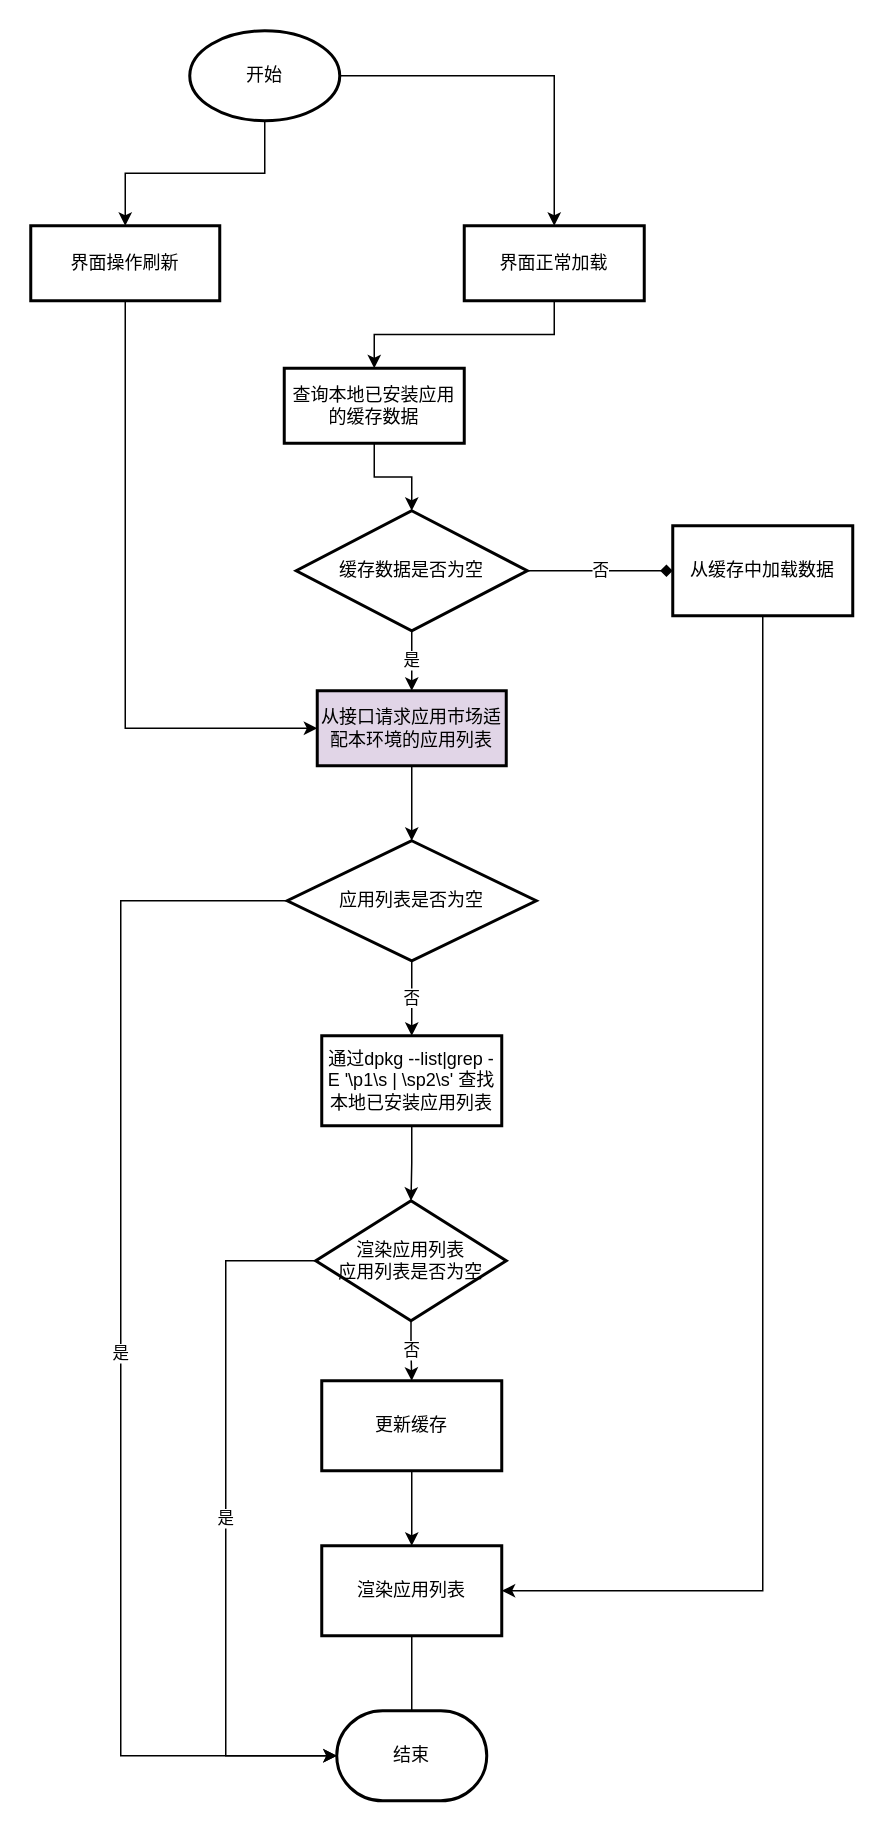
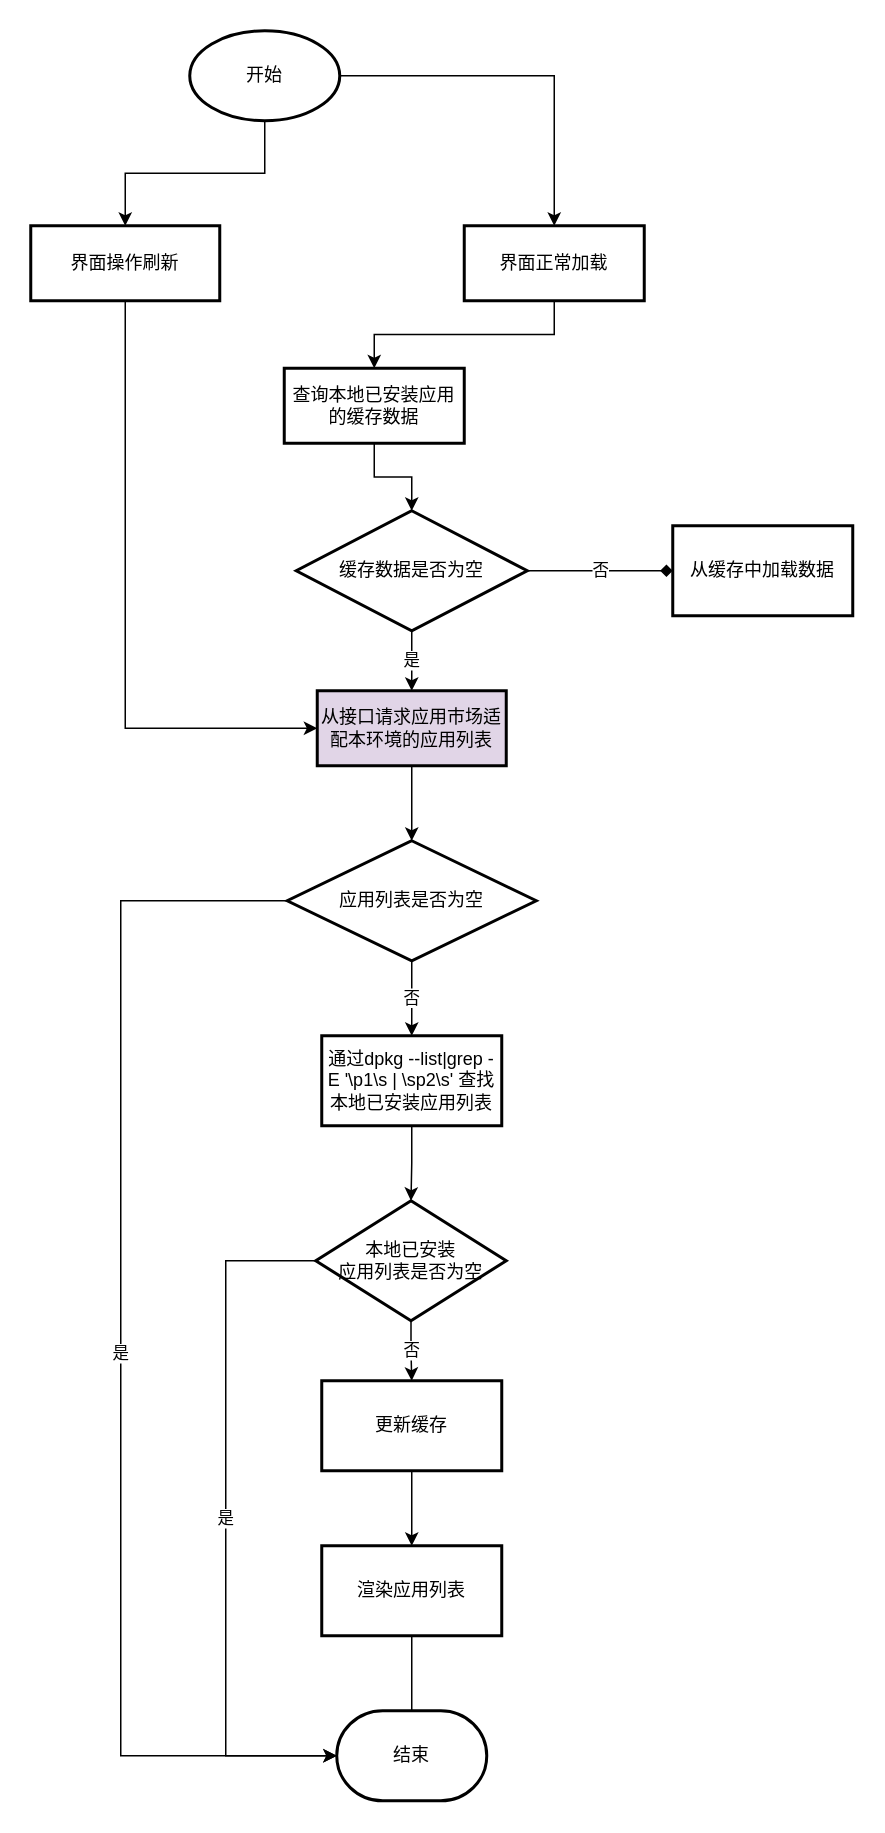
  <mxCell id="0" />
  <mxCell id="1" parent="0" />
  <mxCell id="2" value="" style="edgeStyle=orthogonalEdgeStyle;rounded=0;orthogonalLoop=1;jettySize=auto;html=1;" edge="1" parent="1" source="4" target="30"><mxGeometry relative="1" as="geometry" /></mxCell>
  <mxCell id="3" style="edgeStyle=orthogonalEdgeStyle;rounded=0;orthogonalLoop=1;jettySize=auto;html=1;entryX=0.5;entryY=0;entryDx=0;entryDy=0;" edge="1" parent="1" source="4" target="28"><mxGeometry relative="1" as="geometry" /></mxCell>
  <mxCell id="4" value="开始" style="strokeWidth=2;html=1;shape=mxgraph.flowchart.start_1;whiteSpace=wrap;" vertex="1" parent="1"><mxGeometry x="126" y="20" width="100" height="60" as="geometry" /></mxCell>
  <mxCell id="5" value="" style="edgeStyle=orthogonalEdgeStyle;rounded=0;orthogonalLoop=1;jettySize=auto;html=1;" edge="1" parent="1" source="6" target="9"><mxGeometry relative="1" as="geometry" /></mxCell>
  <mxCell id="6" value="查询本地已安装应用的缓存数据" style="whiteSpace=wrap;html=1;strokeWidth=2;" vertex="1" parent="1"><mxGeometry x="189" y="245" width="120" height="50" as="geometry" /></mxCell>
  <mxCell id="7" value="是" style="edgeStyle=orthogonalEdgeStyle;rounded=0;orthogonalLoop=1;jettySize=auto;html=1;" edge="1" parent="1" source="9" target="11"><mxGeometry relative="1" as="geometry" /></mxCell>
  <mxCell id="8" value="否" style="edgeStyle=orthogonalEdgeStyle;rounded=0;orthogonalLoop=1;jettySize=auto;html=1;endArrow=diamond;" edge="1" parent="1" source="9" target="25"><mxGeometry relative="1" as="geometry" /></mxCell>
  <mxCell id="9" value="缓存数据是否为空" style="rhombus;whiteSpace=wrap;html=1;strokeWidth=2;" vertex="1" parent="1"><mxGeometry x="197" y="340" width="154" height="80" as="geometry" /></mxCell>
  <mxCell id="10" value="" style="edgeStyle=orthogonalEdgeStyle;rounded=0;orthogonalLoop=1;jettySize=auto;html=1;" edge="1" parent="1" source="11" target="14"><mxGeometry relative="1" as="geometry" /></mxCell>
  <mxCell id="11" value="从接口请求应用市场适配本环境的应用列表" style="whiteSpace=wrap;html=1;strokeWidth=2;fillColor=#e1d5e7;" vertex="1" parent="1"><mxGeometry x="211" y="460" width="126" height="50" as="geometry" /></mxCell>
  <mxCell id="12" value="否" style="edgeStyle=orthogonalEdgeStyle;rounded=0;orthogonalLoop=1;jettySize=auto;html=1;" edge="1" parent="1" source="14" target="16"><mxGeometry relative="1" as="geometry" /></mxCell>
  <mxCell id="13" value="是" style="edgeStyle=orthogonalEdgeStyle;rounded=0;orthogonalLoop=1;jettySize=auto;html=1;entryX=0;entryY=0.5;entryDx=0;entryDy=0;entryPerimeter=0;" edge="1" parent="1" source="14" target="26"><mxGeometry relative="1" as="geometry"><mxPoint x="88" y="600" as="targetPoint" /><Array as="points"><mxPoint x="80" y="600" /><mxPoint x="80" y="1170" /></Array></mxGeometry></mxCell>
  <mxCell id="14" value="应用列表是否为空" style="rhombus;whiteSpace=wrap;html=1;strokeWidth=2;" vertex="1" parent="1"><mxGeometry x="191" y="560" width="166" height="80" as="geometry" /></mxCell>
  <mxCell id="15" value="" style="edgeStyle=orthogonalEdgeStyle;rounded=0;orthogonalLoop=1;jettySize=auto;html=1;" edge="1" parent="1" source="16" target="19"><mxGeometry relative="1" as="geometry" /></mxCell>
  <mxCell id="16" value="通过dpkg --list|grep -E '\p1\s | \sp2\s' 查找本地已安装应用列表" style="whiteSpace=wrap;html=1;strokeWidth=2;" vertex="1" parent="1"><mxGeometry x="214" y="690" width="120" height="60" as="geometry" /></mxCell>
  <mxCell id="17" value="否" style="edgeStyle=orthogonalEdgeStyle;rounded=0;orthogonalLoop=1;jettySize=auto;html=1;" edge="1" parent="1" source="19" target="21"><mxGeometry relative="1" as="geometry" /></mxCell>
  <mxCell id="18" value="是" style="edgeStyle=orthogonalEdgeStyle;rounded=0;orthogonalLoop=1;jettySize=auto;html=1;entryX=0;entryY=0.5;entryDx=0;entryDy=0;entryPerimeter=0;" edge="1" parent="1" source="19" target="26"><mxGeometry relative="1" as="geometry"><Array as="points"><mxPoint x="150" y="840" /><mxPoint x="150" y="1170" /></Array></mxGeometry></mxCell>
- <mxCell id="19" value="渲染应用列表&lt;br&gt;应用列表是否为空" style="rhombus;whiteSpace=wrap;html=1;strokeWidth=2;" vertex="1" parent="1"><mxGeometry x="210" y="800" width="127" height="80" as="geometry" /></mxCell>
+ <mxCell id="19" value="本地已安装&lt;br&gt;应用列表是否为空" style="rhombus;whiteSpace=wrap;html=1;strokeWidth=2;" vertex="1" parent="1"><mxGeometry x="210" y="800" width="127" height="80" as="geometry" /></mxCell>
  <mxCell id="20" value="" style="edgeStyle=orthogonalEdgeStyle;rounded=0;orthogonalLoop=1;jettySize=auto;html=1;" edge="1" parent="1" source="21" target="23"><mxGeometry relative="1" as="geometry" /></mxCell>
  <mxCell id="21" value="更新缓存" style="whiteSpace=wrap;html=1;strokeWidth=2;" vertex="1" parent="1"><mxGeometry x="214" y="920" width="120" height="60" as="geometry" /></mxCell>
  <mxCell id="22" style="edgeStyle=orthogonalEdgeStyle;rounded=0;orthogonalLoop=1;jettySize=auto;html=1;entryX=0.5;entryY=0.167;entryDx=0;entryDy=0;entryPerimeter=0;" edge="1" parent="1" source="23" target="26"><mxGeometry relative="1" as="geometry" /></mxCell>
  <mxCell id="23" value="渲染应用列表" style="whiteSpace=wrap;html=1;strokeWidth=2;" vertex="1" parent="1"><mxGeometry x="214" y="1030" width="120" height="60" as="geometry" /></mxCell>
- <mxCell id="24" style="edgeStyle=orthogonalEdgeStyle;rounded=0;orthogonalLoop=1;jettySize=auto;html=1;entryX=1;entryY=0.5;entryDx=0;entryDy=0;" edge="1" parent="1" source="25" target="23"><mxGeometry relative="1" as="geometry"><Array as="points"><mxPoint x="508" y="1060" /></Array></mxGeometry></mxCell>
  <mxCell id="25" value="从缓存中加载数据" style="whiteSpace=wrap;html=1;strokeWidth=2;" vertex="1" parent="1"><mxGeometry x="448" y="350" width="120" height="60" as="geometry" /></mxCell>
  <mxCell id="26" value="结束" style="strokeWidth=2;html=1;shape=mxgraph.flowchart.terminator;whiteSpace=wrap;" vertex="1" parent="1"><mxGeometry x="224" y="1140" width="100" height="60" as="geometry" /></mxCell>
  <mxCell id="27" style="edgeStyle=orthogonalEdgeStyle;rounded=0;orthogonalLoop=1;jettySize=auto;html=1;entryX=0;entryY=0.5;entryDx=0;entryDy=0;exitX=0.5;exitY=1;exitDx=0;exitDy=0;" edge="1" parent="1" source="28" target="11"><mxGeometry relative="1" as="geometry"><mxPoint x="63" y="300" as="targetPoint" /></mxGeometry></mxCell>
  <mxCell id="28" value="界面操作刷新" style="whiteSpace=wrap;html=1;strokeWidth=2;" vertex="1" parent="1"><mxGeometry x="20" y="150" width="126" height="50" as="geometry" /></mxCell>
  <mxCell id="29" style="edgeStyle=orthogonalEdgeStyle;rounded=0;orthogonalLoop=1;jettySize=auto;html=1;entryX=0.5;entryY=0;entryDx=0;entryDy=0;" edge="1" parent="1" source="30" target="6"><mxGeometry relative="1" as="geometry" /></mxCell>
  <mxCell id="30" value="界面正常加载" style="whiteSpace=wrap;html=1;strokeWidth=2;" vertex="1" parent="1"><mxGeometry x="309" y="150" width="120" height="50" as="geometry" /></mxCell>
